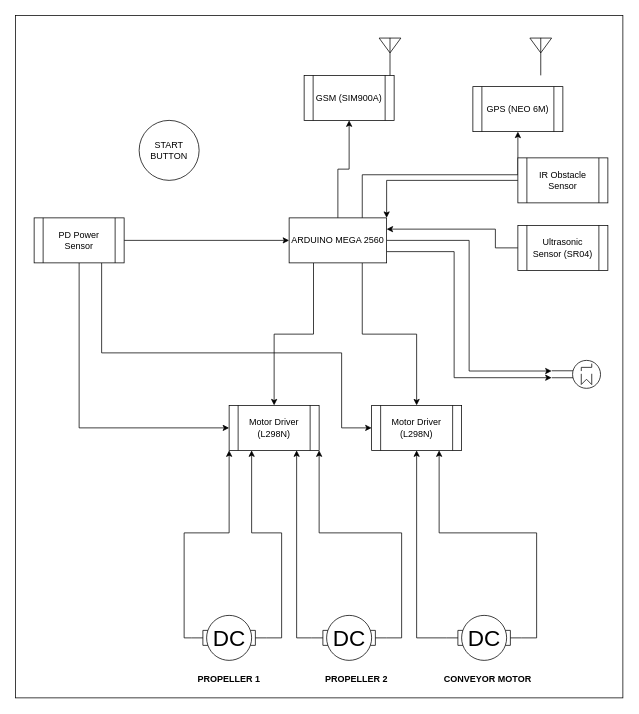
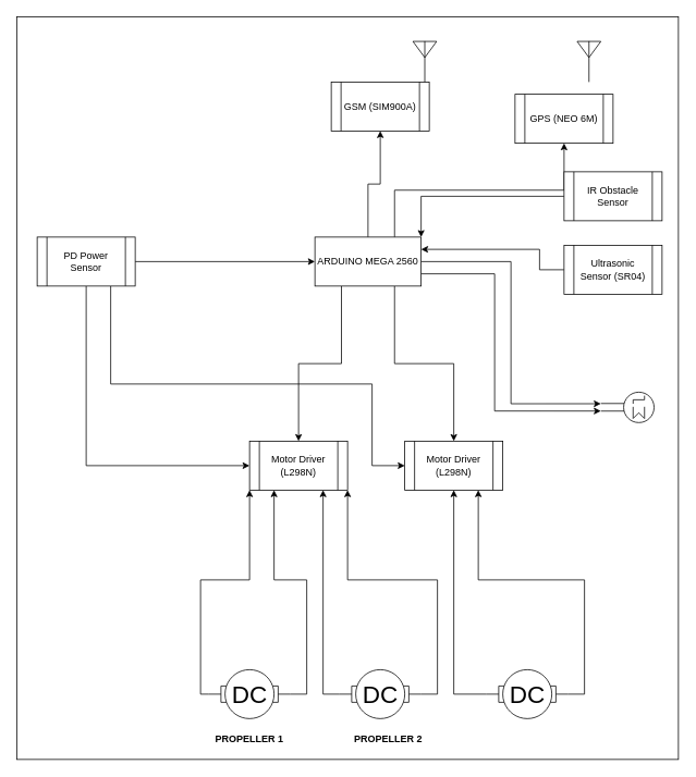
  <mxCell id="0" />
  <mxCell id="1" parent="0" />
  <mxCell id="2" value="" style="rounded=0;whiteSpace=wrap;html=1;" vertex="1" parent="1"><mxGeometry x="20" y="20" width="810" height="910" as="geometry" /></mxCell>
  <mxCell id="3" style="edgeStyle=orthogonalEdgeStyle;rounded=0;orthogonalLoop=1;jettySize=auto;html=1;exitX=0.5;exitY=0;exitDx=0;exitDy=0;entryX=0.5;entryY=1;entryDx=0;entryDy=0;" edge="1" parent="1" source="9" target="10"><mxGeometry relative="1" as="geometry" /></mxCell>
  <mxCell id="4" style="edgeStyle=orthogonalEdgeStyle;rounded=0;orthogonalLoop=1;jettySize=auto;html=1;exitX=0.75;exitY=0;exitDx=0;exitDy=0;entryX=0.5;entryY=1;entryDx=0;entryDy=0;" edge="1" parent="1" source="9" target="11"><mxGeometry relative="1" as="geometry" /></mxCell>
  <mxCell id="5" style="edgeStyle=orthogonalEdgeStyle;rounded=0;orthogonalLoop=1;jettySize=auto;html=1;exitX=0.25;exitY=1;exitDx=0;exitDy=0;entryX=0.5;entryY=0;entryDx=0;entryDy=0;" edge="1" parent="1" source="9" target="12"><mxGeometry relative="1" as="geometry" /></mxCell>
  <mxCell id="6" style="edgeStyle=orthogonalEdgeStyle;rounded=0;orthogonalLoop=1;jettySize=auto;html=1;exitX=0.75;exitY=1;exitDx=0;exitDy=0;entryX=0.5;entryY=0;entryDx=0;entryDy=0;" edge="1" parent="1" source="9" target="13"><mxGeometry relative="1" as="geometry" /></mxCell>
  <mxCell id="7" style="edgeStyle=orthogonalEdgeStyle;rounded=0;orthogonalLoop=1;jettySize=auto;html=1;exitX=1;exitY=0.5;exitDx=0;exitDy=0;entryX=1;entryY=0.62;entryDx=0;entryDy=0;entryPerimeter=0;" edge="1" parent="1" source="9" target="30"><mxGeometry relative="1" as="geometry" /></mxCell>
  <mxCell id="8" style="edgeStyle=orthogonalEdgeStyle;rounded=0;orthogonalLoop=1;jettySize=auto;html=1;exitX=1;exitY=0.75;exitDx=0;exitDy=0;entryX=1;entryY=0.38;entryDx=0;entryDy=0;entryPerimeter=0;" edge="1" parent="1" source="9" target="30"><mxGeometry relative="1" as="geometry"><Array as="points"><mxPoint x="605" y="335" /><mxPoint x="605" y="503" /></Array></mxGeometry></mxCell>
  <mxCell id="9" value="ARDUINO MEGA 2560" style="rounded=0;whiteSpace=wrap;html=1;" vertex="1" parent="1"><mxGeometry x="385" y="290" width="130" height="60" as="geometry" /></mxCell>
  <mxCell id="10" value="GSM (SIM900A)" style="shape=process;whiteSpace=wrap;html=1;backgroundOutline=1;" vertex="1" parent="1"><mxGeometry x="405" y="100" width="120" height="60" as="geometry" /></mxCell>
  <mxCell id="11" value="GPS (NEO 6M)" style="shape=process;whiteSpace=wrap;html=1;backgroundOutline=1;" vertex="1" parent="1"><mxGeometry x="630" y="115" width="120" height="60" as="geometry" /></mxCell>
  <mxCell id="12" value="Motor Driver (L298N)" style="shape=process;whiteSpace=wrap;html=1;backgroundOutline=1;" vertex="1" parent="1"><mxGeometry x="305" y="540" width="120" height="60" as="geometry" /></mxCell>
  <mxCell id="13" value="Motor Driver (L298N)" style="shape=process;whiteSpace=wrap;html=1;backgroundOutline=1;" vertex="1" parent="1"><mxGeometry x="495" y="540" width="120" height="60" as="geometry" /></mxCell>
- <mxCell id="14" value="START BUTTON" style="ellipse;whiteSpace=wrap;html=1;aspect=fixed;" vertex="1" parent="1"><mxGeometry x="185" y="160" width="80" height="80" as="geometry" /></mxCell>
  <mxCell id="15" style="edgeStyle=orthogonalEdgeStyle;rounded=0;orthogonalLoop=1;jettySize=auto;html=1;exitX=0;exitY=0.5;exitDx=0;exitDy=0;entryX=1;entryY=0;entryDx=0;entryDy=0;" edge="1" parent="1" source="16" target="9"><mxGeometry relative="1" as="geometry" /></mxCell>
  <mxCell id="16" value="IR Obstacle Sensor" style="shape=process;whiteSpace=wrap;html=1;backgroundOutline=1;" vertex="1" parent="1"><mxGeometry x="690" y="210" width="120" height="60" as="geometry" /></mxCell>
  <mxCell id="17" style="edgeStyle=orthogonalEdgeStyle;rounded=0;orthogonalLoop=1;jettySize=auto;html=1;exitX=0.5;exitY=1;exitDx=0;exitDy=0;entryX=0;entryY=0.5;entryDx=0;entryDy=0;" edge="1" parent="1" source="20" target="12"><mxGeometry relative="1" as="geometry" /></mxCell>
  <mxCell id="18" style="edgeStyle=orthogonalEdgeStyle;rounded=0;orthogonalLoop=1;jettySize=auto;html=1;exitX=0.75;exitY=1;exitDx=0;exitDy=0;entryX=0;entryY=0.5;entryDx=0;entryDy=0;" edge="1" parent="1" source="20" target="13"><mxGeometry relative="1" as="geometry"><Array as="points"><mxPoint x="135" y="470" /><mxPoint x="455" y="470" /><mxPoint x="455" y="570" /></Array></mxGeometry></mxCell>
  <mxCell id="19" style="edgeStyle=orthogonalEdgeStyle;rounded=0;orthogonalLoop=1;jettySize=auto;html=1;exitX=1;exitY=0.5;exitDx=0;exitDy=0;entryX=0;entryY=0.5;entryDx=0;entryDy=0;" edge="1" parent="1" source="20" target="9"><mxGeometry relative="1" as="geometry" /></mxCell>
  <mxCell id="20" value="PD Power Sensor" style="shape=process;whiteSpace=wrap;html=1;backgroundOutline=1;" vertex="1" parent="1"><mxGeometry x="45" y="290" width="120" height="60" as="geometry" /></mxCell>
  <mxCell id="21" style="edgeStyle=orthogonalEdgeStyle;rounded=0;orthogonalLoop=1;jettySize=auto;html=1;exitX=0;exitY=0.5;exitDx=0;exitDy=0;exitPerimeter=0;entryX=0;entryY=1;entryDx=0;entryDy=0;" edge="1" parent="1" source="23" target="12"><mxGeometry relative="1" as="geometry"><Array as="points"><mxPoint x="245" y="850" /><mxPoint x="245" y="710" /><mxPoint x="305" y="710" /></Array></mxGeometry></mxCell>
  <mxCell id="22" style="edgeStyle=orthogonalEdgeStyle;rounded=0;orthogonalLoop=1;jettySize=auto;html=1;exitX=1;exitY=0.5;exitDx=0;exitDy=0;exitPerimeter=0;entryX=0.25;entryY=1;entryDx=0;entryDy=0;" edge="1" parent="1" source="23" target="12"><mxGeometry relative="1" as="geometry"><Array as="points"><mxPoint x="375" y="850" /><mxPoint x="375" y="710" /><mxPoint x="335" y="710" /></Array></mxGeometry></mxCell>
  <mxCell id="23" value="DC" style="shape=mxgraph.electrical.electro-mechanical.motor_2;html=1;shadow=0;dashed=0;align=center;fontSize=30;strokeWidth=1;" vertex="1" parent="1"><mxGeometry x="255" y="820" width="100" height="60" as="geometry" /></mxCell>
  <mxCell id="24" style="edgeStyle=orthogonalEdgeStyle;rounded=0;orthogonalLoop=1;jettySize=auto;html=1;exitX=1;exitY=0.5;exitDx=0;exitDy=0;exitPerimeter=0;entryX=1;entryY=1;entryDx=0;entryDy=0;" edge="1" parent="1" source="26" target="12"><mxGeometry relative="1" as="geometry" /></mxCell>
  <mxCell id="25" style="edgeStyle=orthogonalEdgeStyle;rounded=0;orthogonalLoop=1;jettySize=auto;html=1;exitX=0;exitY=0.5;exitDx=0;exitDy=0;exitPerimeter=0;entryX=0.75;entryY=1;entryDx=0;entryDy=0;" edge="1" parent="1" source="26" target="12"><mxGeometry relative="1" as="geometry" /></mxCell>
  <mxCell id="26" value="DC" style="shape=mxgraph.electrical.electro-mechanical.motor_2;html=1;shadow=0;dashed=0;align=center;fontSize=30;strokeWidth=1;" vertex="1" parent="1"><mxGeometry x="415" y="820" width="100" height="60" as="geometry" /></mxCell>
  <mxCell id="27" style="edgeStyle=orthogonalEdgeStyle;rounded=0;orthogonalLoop=1;jettySize=auto;html=1;exitX=0;exitY=0.5;exitDx=0;exitDy=0;exitPerimeter=0;entryX=0.5;entryY=1;entryDx=0;entryDy=0;" edge="1" parent="1" source="29" target="13"><mxGeometry relative="1" as="geometry" /></mxCell>
  <mxCell id="28" style="edgeStyle=orthogonalEdgeStyle;rounded=0;orthogonalLoop=1;jettySize=auto;html=1;exitX=1;exitY=0.5;exitDx=0;exitDy=0;exitPerimeter=0;entryX=0.75;entryY=1;entryDx=0;entryDy=0;" edge="1" parent="1" source="29" target="13"><mxGeometry relative="1" as="geometry" /></mxCell>
  <mxCell id="29" value="DC" style="shape=mxgraph.electrical.electro-mechanical.motor_2;html=1;shadow=0;dashed=0;align=center;fontSize=30;strokeWidth=1;" vertex="1" parent="1"><mxGeometry x="595" y="820" width="100" height="60" as="geometry" /></mxCell>
  <mxCell id="30" value="" style="verticalLabelPosition=bottom;aspect=fixed;html=1;verticalAlign=top;strokeColor=#000000;fillColor=#000000;align=center;outlineConnect=0;shape=mxgraph.fluid_power.x10070;points=[[1,0.38,0],[1,0.5,0],[1,0.62,0]];rotation=-180;" vertex="1" parent="1"><mxGeometry x="735" y="480" width="65.2" height="37.28" as="geometry" /></mxCell>
  <mxCell id="31" value="" style="verticalLabelPosition=bottom;shadow=0;dashed=0;align=center;html=1;verticalAlign=top;shape=mxgraph.electrical.radio.aerial_-_antenna_2;" vertex="1" parent="1"><mxGeometry x="505" y="50" width="29" height="50" as="geometry" /></mxCell>
  <mxCell id="32" value="" style="verticalLabelPosition=bottom;shadow=0;dashed=0;align=center;html=1;verticalAlign=top;shape=mxgraph.electrical.radio.aerial_-_antenna_2;" vertex="1" parent="1"><mxGeometry x="706" y="50" width="29" height="50" as="geometry" /></mxCell>
  <mxCell id="33" value="&lt;b&gt;PROPELLER 1&lt;/b&gt;" style="text;html=1;strokeColor=none;fillColor=none;align=center;verticalAlign=middle;whiteSpace=wrap;rounded=0;" vertex="1" parent="1"><mxGeometry x="255" y="890" width="100" height="30" as="geometry" /></mxCell>
  <mxCell id="34" value="&lt;b&gt;PROPELLER 2&lt;/b&gt;" style="text;html=1;strokeColor=none;fillColor=none;align=center;verticalAlign=middle;whiteSpace=wrap;rounded=0;" vertex="1" parent="1"><mxGeometry x="425" y="890" width="100" height="30" as="geometry" /></mxCell>
- <mxCell id="35" value="&lt;b&gt;CONVEYOR MOTOR&lt;/b&gt;" style="text;html=1;strokeColor=none;fillColor=none;align=center;verticalAlign=middle;whiteSpace=wrap;rounded=0;" vertex="1" parent="1"><mxGeometry x="585" y="890" width="130" height="30" as="geometry" /></mxCell>
  <mxCell id="36" style="edgeStyle=orthogonalEdgeStyle;rounded=0;orthogonalLoop=1;jettySize=auto;html=1;exitX=0;exitY=0.5;exitDx=0;exitDy=0;entryX=1;entryY=0.25;entryDx=0;entryDy=0;" edge="1" parent="1" source="37" target="9"><mxGeometry relative="1" as="geometry"><Array as="points"><mxPoint x="660" y="330" /><mxPoint x="660" y="305" /></Array></mxGeometry></mxCell>
  <mxCell id="37" value="Ultrasonic Sensor (SR04)" style="shape=process;whiteSpace=wrap;html=1;backgroundOutline=1;" vertex="1" parent="1"><mxGeometry x="690" y="300" width="120" height="60" as="geometry" /></mxCell>
